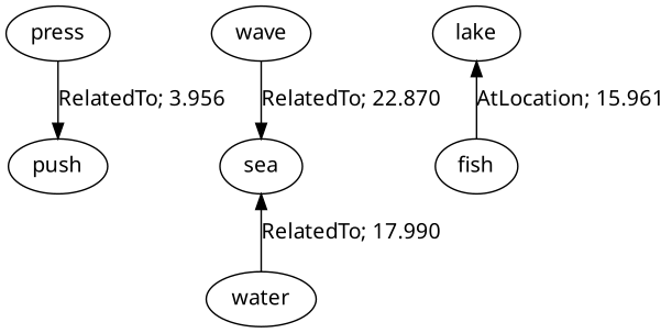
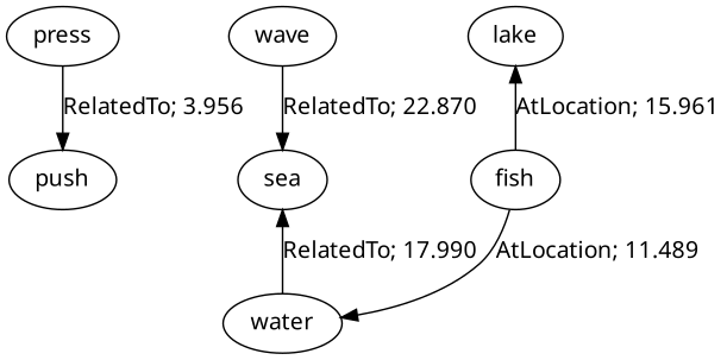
  digraph {
    fontname="Noto Sans"
    node [fontname="Noto Sans"]
    edge [dir=forward fontname="Noto Sans"]
    n1 [label=press]
    n2 [label=push]
    n3 [label=wave]
    n4 [label=sea]
    n5 [label=water]
    n6 [label=lake]
    n7 [label=fish]
    n1 -> n2 [label="RelatedTo; 3.956" weight=3.956]
    n3 -> n4 [label="RelatedTo; 22.870" weight=22.870]
    n4 -> n5 [dir=back label="RelatedTo; 17.990" weight=17.990]
    n6 -> n7 [dir=back label="AtLocation; 15.961" weight=15.961]
+   n7 -> n5 [label="AtLocation; 11.489" weight=11.489]
  }
